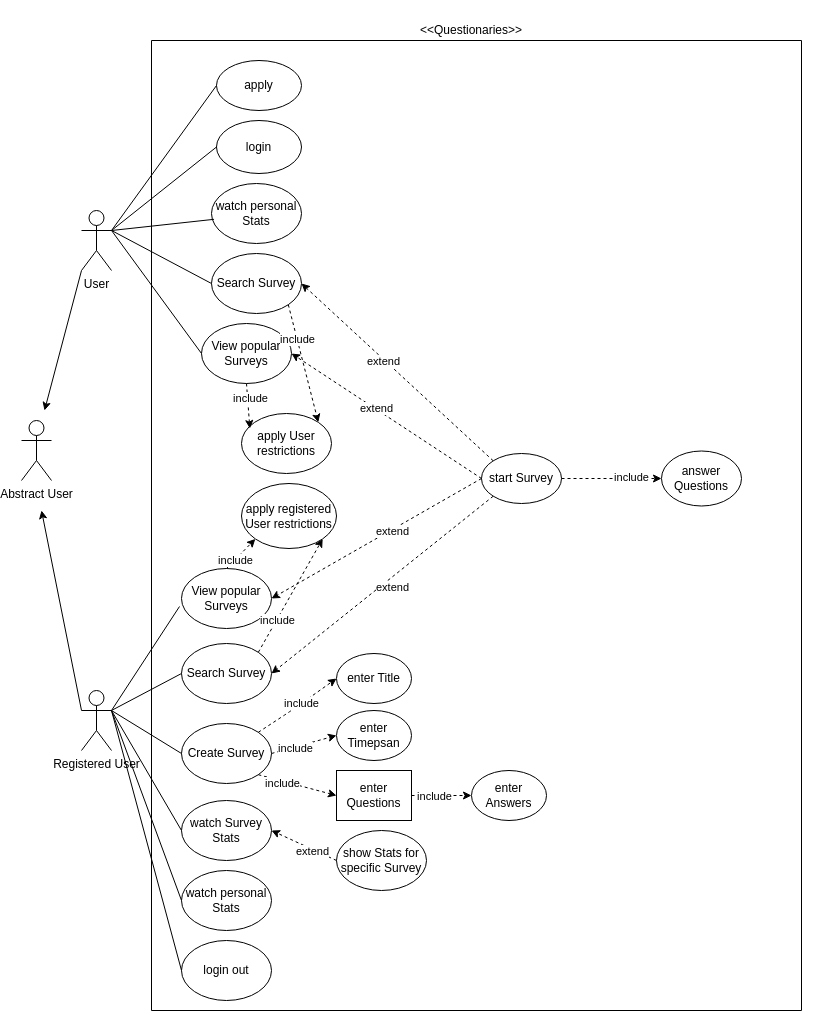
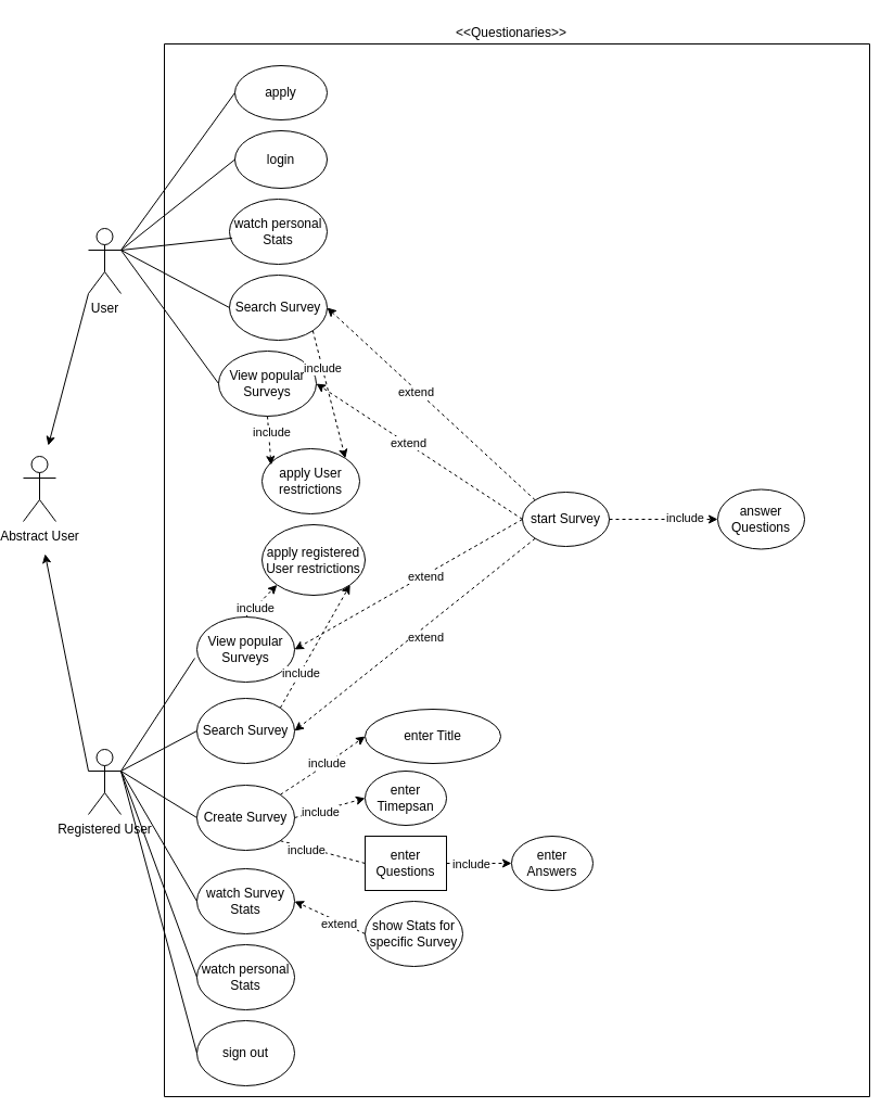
  <mxCell id="0" />
  <mxCell id="1" parent="0" />
  <mxCell id="2" value="User&lt;br&gt;" style="shape=umlActor;verticalLabelPosition=bottom;verticalAlign=top;html=1;outlineConnect=0;" parent="1" vertex="1"><mxGeometry x="80" y="210" width="30" height="60" as="geometry" /></mxCell>
  <mxCell id="3" value="Registered User" style="shape=umlActor;verticalLabelPosition=bottom;verticalAlign=top;html=1;outlineConnect=0;" parent="1" vertex="1"><mxGeometry x="80" y="690" width="30" height="60" as="geometry" /></mxCell>
  <mxCell id="4" value="" style="swimlane;startSize=0;" parent="1" vertex="1"><mxGeometry x="150" y="40" width="650" height="970" as="geometry" /></mxCell>
  <mxCell id="5" value="View popular Surveys" style="ellipse;whiteSpace=wrap;html=1;" parent="4" vertex="1"><mxGeometry x="50" y="283" width="90" height="60" as="geometry" /></mxCell>
  <mxCell id="6" value="Search Survey" style="ellipse;whiteSpace=wrap;html=1;" parent="4" vertex="1"><mxGeometry x="60" y="213" width="90" height="60" as="geometry" /></mxCell>
  <mxCell id="7" value="View popular Surveys" style="ellipse;whiteSpace=wrap;html=1;" parent="4" vertex="1"><mxGeometry x="30" y="528" width="90" height="60" as="geometry" /></mxCell>
  <mxCell id="8" value="Search Survey" style="ellipse;whiteSpace=wrap;html=1;" parent="4" vertex="1"><mxGeometry x="30" y="603" width="90" height="60" as="geometry" /></mxCell>
  <mxCell id="9" value="Create Survey" style="ellipse;whiteSpace=wrap;html=1;" parent="4" vertex="1"><mxGeometry x="30" y="683" width="90" height="60" as="geometry" /></mxCell>
  <mxCell id="10" value="watch personal Stats" style="ellipse;whiteSpace=wrap;html=1;" parent="4" vertex="1"><mxGeometry x="30" y="830" width="90" height="60" as="geometry" /></mxCell>
  <mxCell id="11" value="watch Survey Stats" style="ellipse;whiteSpace=wrap;html=1;" parent="4" vertex="1"><mxGeometry x="30" y="760" width="90" height="60" as="geometry" /></mxCell>
  <mxCell id="12" value="watch personal Stats" style="ellipse;whiteSpace=wrap;html=1;" parent="4" vertex="1"><mxGeometry x="60" y="143" width="90" height="60" as="geometry" /></mxCell>
  <mxCell id="13" value="start Survey" style="ellipse;whiteSpace=wrap;html=1;" parent="4" vertex="1"><mxGeometry x="330" y="413" width="80" height="50" as="geometry" /></mxCell>
  <mxCell id="14" value="" style="endArrow=classic;html=1;dashed=1;exitX=0;exitY=0.5;exitDx=0;exitDy=0;entryX=1;entryY=0.5;entryDx=0;entryDy=0;" parent="4" source="13" target="7" edge="1"><mxGeometry width="50" height="50" relative="1" as="geometry"><mxPoint x="230" y="533" as="sourcePoint" /><mxPoint x="280" y="483" as="targetPoint" /></mxGeometry></mxCell>
  <mxCell id="15" value="extend" style="edgeLabel;html=1;align=center;verticalAlign=middle;resizable=0;points=[];" parent="14" vertex="1" connectable="0"><mxGeometry x="-0.14" y="1" relative="1" as="geometry"><mxPoint as="offset" /></mxGeometry></mxCell>
  <mxCell id="16" value="" style="endArrow=classic;html=1;dashed=1;exitX=0;exitY=1;exitDx=0;exitDy=0;entryX=1;entryY=0.5;entryDx=0;entryDy=0;" parent="4" source="13" target="8" edge="1"><mxGeometry width="50" height="50" relative="1" as="geometry"><mxPoint x="340" y="448" as="sourcePoint" /><mxPoint x="130" y="513" as="targetPoint" /></mxGeometry></mxCell>
  <mxCell id="17" value="extend" style="edgeLabel;html=1;align=center;verticalAlign=middle;resizable=0;points=[];" parent="16" vertex="1" connectable="0"><mxGeometry x="0.127" y="5" relative="1" as="geometry"><mxPoint x="21" y="-13" as="offset" /></mxGeometry></mxCell>
  <mxCell id="18" value="" style="endArrow=classic;html=1;dashed=1;exitX=0;exitY=0.5;exitDx=0;exitDy=0;entryX=1;entryY=0.5;entryDx=0;entryDy=0;" parent="4" source="13" target="5" edge="1"><mxGeometry width="50" height="50" relative="1" as="geometry"><mxPoint x="350" y="458" as="sourcePoint" /><mxPoint x="140" y="523" as="targetPoint" /></mxGeometry></mxCell>
  <mxCell id="19" value="extend" style="edgeLabel;html=1;align=center;verticalAlign=middle;resizable=0;points=[];" parent="18" vertex="1" connectable="0"><mxGeometry x="0.125" relative="1" as="geometry"><mxPoint x="1" as="offset" /></mxGeometry></mxCell>
  <mxCell id="20" value="" style="endArrow=classic;html=1;dashed=1;exitX=0;exitY=0;exitDx=0;exitDy=0;entryX=1;entryY=0.5;entryDx=0;entryDy=0;" parent="4" source="13" target="6" edge="1"><mxGeometry width="50" height="50" relative="1" as="geometry"><mxPoint x="360" y="468" as="sourcePoint" /><mxPoint x="150" y="533" as="targetPoint" /></mxGeometry></mxCell>
  <mxCell id="21" value="extend" style="edgeLabel;html=1;align=center;verticalAlign=middle;resizable=0;points=[];" parent="20" vertex="1" connectable="0"><mxGeometry x="0.138" y="1" relative="1" as="geometry"><mxPoint y="1" as="offset" /></mxGeometry></mxCell>
  <mxCell id="22" value="answer Questions" style="ellipse;whiteSpace=wrap;html=1;" parent="4" vertex="1"><mxGeometry x="510" y="410.5" width="80" height="55" as="geometry" /></mxCell>
  <mxCell id="23" value="" style="endArrow=classic;html=1;dashed=1;exitX=1;exitY=0.5;exitDx=0;exitDy=0;entryX=0;entryY=0.5;entryDx=0;entryDy=0;" parent="4" source="13" target="22" edge="1"><mxGeometry width="50" height="50" relative="1" as="geometry"><mxPoint x="230" y="533" as="sourcePoint" /><mxPoint x="280" y="483" as="targetPoint" /></mxGeometry></mxCell>
  <mxCell id="24" value="include" style="edgeLabel;html=1;align=center;verticalAlign=middle;resizable=0;points=[];" parent="23" vertex="1" connectable="0"><mxGeometry x="0.371" y="2" relative="1" as="geometry"><mxPoint as="offset" /></mxGeometry></mxCell>
  <mxCell id="25" value="apply User restrictions" style="ellipse;whiteSpace=wrap;html=1;" parent="4" vertex="1"><mxGeometry x="90" y="373" width="90" height="60" as="geometry" /></mxCell>
  <mxCell id="26" value="apply registered User restrictions" style="ellipse;whiteSpace=wrap;html=1;" parent="4" vertex="1"><mxGeometry x="90" y="443" width="95" height="65" as="geometry" /></mxCell>
  <mxCell id="27" value="" style="endArrow=classic;html=1;dashed=1;exitX=0.5;exitY=0;exitDx=0;exitDy=0;entryX=0;entryY=1;entryDx=0;entryDy=0;" parent="4" source="7" target="26" edge="1"><mxGeometry width="50" height="50" relative="1" as="geometry"><mxPoint x="230" y="433" as="sourcePoint" /><mxPoint x="280" y="383" as="targetPoint" /></mxGeometry></mxCell>
  <mxCell id="28" value="include" style="edgeLabel;html=1;align=center;verticalAlign=middle;resizable=0;points=[];" parent="27" vertex="1" connectable="0"><mxGeometry x="-0.43" relative="1" as="geometry"><mxPoint as="offset" /></mxGeometry></mxCell>
  <mxCell id="29" value="" style="endArrow=classic;html=1;dashed=1;exitX=0.5;exitY=1;exitDx=0;exitDy=0;entryX=0.093;entryY=0.25;entryDx=0;entryDy=0;entryPerimeter=0;" parent="4" source="5" target="25" edge="1"><mxGeometry width="50" height="50" relative="1" as="geometry"><mxPoint x="230" y="433" as="sourcePoint" /><mxPoint x="280" y="383" as="targetPoint" /></mxGeometry></mxCell>
  <mxCell id="30" value="include" style="edgeLabel;html=1;align=center;verticalAlign=middle;resizable=0;points=[];" parent="29" vertex="1" connectable="0"><mxGeometry x="-0.333" y="2" relative="1" as="geometry"><mxPoint as="offset" /></mxGeometry></mxCell>
  <mxCell id="31" value="" style="endArrow=classic;html=1;dashed=1;exitX=1;exitY=0;exitDx=0;exitDy=0;entryX=1;entryY=1;entryDx=0;entryDy=0;" parent="4" source="8" target="26" edge="1"><mxGeometry width="50" height="50" relative="1" as="geometry"><mxPoint x="85" y="538" as="sourcePoint" /><mxPoint x="96.96" y="494.015" as="targetPoint" /></mxGeometry></mxCell>
  <mxCell id="32" value="include" style="edgeLabel;html=1;align=center;verticalAlign=middle;resizable=0;points=[];" parent="31" vertex="1" connectable="0"><mxGeometry x="-0.43" relative="1" as="geometry"><mxPoint as="offset" /></mxGeometry></mxCell>
  <mxCell id="33" value="" style="endArrow=classic;html=1;dashed=1;exitX=1;exitY=1;exitDx=0;exitDy=0;entryX=1;entryY=0;entryDx=0;entryDy=0;" parent="4" source="6" target="25" edge="1"><mxGeometry width="50" height="50" relative="1" as="geometry"><mxPoint x="95" y="548" as="sourcePoint" /><mxPoint x="106.96" y="504.015" as="targetPoint" /></mxGeometry></mxCell>
  <mxCell id="34" value="include" style="edgeLabel;html=1;align=center;verticalAlign=middle;resizable=0;points=[];" parent="33" vertex="1" connectable="0"><mxGeometry x="-0.43" relative="1" as="geometry"><mxPoint as="offset" /></mxGeometry></mxCell>
  <mxCell id="35" value="login" style="ellipse;whiteSpace=wrap;html=1;" parent="4" vertex="1"><mxGeometry x="65" y="80" width="85" height="53" as="geometry" /></mxCell>
  <mxCell id="36" value="apply" style="ellipse;whiteSpace=wrap;html=1;" parent="4" vertex="1"><mxGeometry x="65" y="20" width="85" height="50" as="geometry" /></mxCell>
  <mxCell id="37" value="enter Questions" style="whiteSpace=wrap;html=1;rounded=0;" parent="4" vertex="1"><mxGeometry x="185" y="730" width="75" height="50" as="geometry" /></mxCell>
  <mxCell id="38" value="enter Timepsan" style="ellipse;whiteSpace=wrap;html=1;" parent="4" vertex="1"><mxGeometry x="185" y="670" width="75" height="50" as="geometry" /></mxCell>
- <mxCell id="39" value="enter Title" style="ellipse;whiteSpace=wrap;html=1;" parent="4" vertex="1"><mxGeometry x="185" y="613" width="75" height="50" as="geometry" /></mxCell>
+ <mxCell id="39" value="enter Title" style="ellipse;whiteSpace=wrap;html=1;" parent="4" vertex="1"><mxGeometry x="185" y="613" width="125" height="50" as="geometry" /></mxCell>
  <mxCell id="40" value="" style="endArrow=classic;html=1;dashed=1;exitX=1;exitY=0;exitDx=0;exitDy=0;entryX=0;entryY=0.5;entryDx=0;entryDy=0;" parent="4" source="9" target="39" edge="1"><mxGeometry width="50" height="50" relative="1" as="geometry"><mxPoint x="50" y="590" as="sourcePoint" /><mxPoint x="100" y="540" as="targetPoint" /><Array as="points"><mxPoint x="140" y="670" /></Array></mxGeometry></mxCell>
  <mxCell id="41" value="include" style="edgeLabel;html=1;align=center;verticalAlign=middle;resizable=0;points=[];" parent="40" vertex="1" connectable="0"><mxGeometry x="0.104" y="1" relative="1" as="geometry"><mxPoint as="offset" /></mxGeometry></mxCell>
  <mxCell id="42" value="" style="endArrow=classic;html=1;dashed=1;exitX=1;exitY=0.5;exitDx=0;exitDy=0;entryX=0;entryY=0.5;entryDx=0;entryDy=0;" parent="4" source="9" target="38" edge="1"><mxGeometry width="50" height="50" relative="1" as="geometry"><mxPoint x="116.82" y="701.787" as="sourcePoint" /><mxPoint x="195" y="648" as="targetPoint" /></mxGeometry></mxCell>
  <mxCell id="43" value="include" style="edgeLabel;html=1;align=center;verticalAlign=middle;resizable=0;points=[];" parent="42" vertex="1" connectable="0"><mxGeometry x="-0.294" y="-1" relative="1" as="geometry"><mxPoint as="offset" /></mxGeometry></mxCell>
- <mxCell id="44" value="" style="endArrow=classic;html=1;dashed=1;exitX=1;exitY=1;exitDx=0;exitDy=0;entryX=0;entryY=0.5;entryDx=0;entryDy=0;" parent="4" source="9" target="37" edge="1"><mxGeometry width="50" height="50" relative="1" as="geometry"><mxPoint x="126.82" y="711.787" as="sourcePoint" /><mxPoint x="205" y="658" as="targetPoint" /></mxGeometry></mxCell>
+ <mxCell id="44" value="" style="endArrow=none;html=1;dashed=1;exitX=1;exitY=1;exitDx=0;exitDy=0;entryX=0;entryY=0.5;entryDx=0;entryDy=0;" parent="4" source="9" target="37" edge="1"><mxGeometry width="50" height="50" relative="1" as="geometry"><mxPoint x="126.82" y="711.787" as="sourcePoint" /><mxPoint x="205" y="658" as="targetPoint" /></mxGeometry></mxCell>
  <mxCell id="45" value="include" style="edgeLabel;html=1;align=center;verticalAlign=middle;resizable=0;points=[];" parent="44" vertex="1" connectable="0"><mxGeometry x="-0.39" y="-3" relative="1" as="geometry"><mxPoint y="-1" as="offset" /></mxGeometry></mxCell>
  <mxCell id="46" value="enter Answers" style="ellipse;whiteSpace=wrap;html=1;" parent="4" vertex="1"><mxGeometry x="320" y="730" width="75" height="50" as="geometry" /></mxCell>
  <mxCell id="47" value="" style="endArrow=classic;html=1;dashed=1;exitX=1;exitY=0.5;exitDx=0;exitDy=0;entryX=0;entryY=0.5;entryDx=0;entryDy=0;" parent="4" source="37" target="46" edge="1"><mxGeometry width="50" height="50" relative="1" as="geometry"><mxPoint x="136.82" y="721.787" as="sourcePoint" /><mxPoint x="215" y="668" as="targetPoint" /></mxGeometry></mxCell>
  <mxCell id="48" value="include" style="edgeLabel;html=1;align=center;verticalAlign=middle;resizable=0;points=[];" parent="47" vertex="1" connectable="0"><mxGeometry x="-0.278" relative="1" as="geometry"><mxPoint as="offset" /></mxGeometry></mxCell>
  <mxCell id="49" value="show Stats for specific Survey" style="ellipse;whiteSpace=wrap;html=1;" parent="4" vertex="1"><mxGeometry x="185" y="790" width="90" height="60" as="geometry" /></mxCell>
  <mxCell id="50" value="" style="endArrow=classic;html=1;dashed=1;exitX=0;exitY=0.5;exitDx=0;exitDy=0;entryX=1;entryY=0.5;entryDx=0;entryDy=0;" parent="4" source="49" target="11" edge="1"><mxGeometry width="50" height="50" relative="1" as="geometry"><mxPoint x="146.82" y="731.787" as="sourcePoint" /><mxPoint x="225" y="678" as="targetPoint" /></mxGeometry></mxCell>
  <mxCell id="51" value="extend" style="edgeLabel;html=1;align=center;verticalAlign=middle;resizable=0;points=[];" parent="50" vertex="1" connectable="0"><mxGeometry x="-0.267" y="1" relative="1" as="geometry"><mxPoint as="offset" /></mxGeometry></mxCell>
- <mxCell id="52" value="login out" style="ellipse;whiteSpace=wrap;html=1;" vertex="1" parent="4"><mxGeometry x="30" y="900" width="90" height="60" as="geometry" /></mxCell>
+ <mxCell id="52" value="sign out" style="ellipse;whiteSpace=wrap;html=1;" vertex="1" parent="4"><mxGeometry x="30" y="900" width="90" height="60" as="geometry" /></mxCell>
  <mxCell id="53" value="&amp;lt;&amp;lt;Questionaries&amp;gt;&amp;gt;" style="text;html=1;strokeColor=none;fillColor=none;align=center;verticalAlign=middle;whiteSpace=wrap;rounded=0;" parent="1" vertex="1"><mxGeometry x="450" y="20" width="40" height="20" as="geometry" /></mxCell>
  <mxCell id="54" value="Abstract User" style="shape=umlActor;verticalLabelPosition=bottom;verticalAlign=top;html=1;outlineConnect=0;" parent="1" vertex="1"><mxGeometry x="20" y="420" width="30" height="60" as="geometry" /></mxCell>
  <mxCell id="55" value="" style="endArrow=classic;html=1;exitX=0;exitY=1;exitDx=0;exitDy=0;exitPerimeter=0;" parent="1" source="2" edge="1"><mxGeometry width="50" height="50" relative="1" as="geometry"><mxPoint x="90" y="150" as="sourcePoint" /><mxPoint x="43" y="410" as="targetPoint" /></mxGeometry></mxCell>
  <mxCell id="56" value="" style="endArrow=classic;html=1;exitX=0;exitY=0.333;exitDx=0;exitDy=0;exitPerimeter=0;" parent="1" source="3" edge="1"><mxGeometry width="50" height="50" relative="1" as="geometry"><mxPoint x="380" y="320" as="sourcePoint" /><mxPoint x="40" y="510" as="targetPoint" /></mxGeometry></mxCell>
  <mxCell id="57" value="" style="endArrow=none;html=1;exitX=1;exitY=0.333;exitDx=0;exitDy=0;exitPerimeter=0;" parent="1" source="3" edge="1"><mxGeometry width="50" height="50" relative="1" as="geometry"><mxPoint x="200" y="630" as="sourcePoint" /><mxPoint x="178" y="606" as="targetPoint" /></mxGeometry></mxCell>
  <mxCell id="58" value="" style="endArrow=none;html=1;exitX=1;exitY=0.333;exitDx=0;exitDy=0;exitPerimeter=0;entryX=0;entryY=0.5;entryDx=0;entryDy=0;" parent="1" source="3" target="8" edge="1"><mxGeometry width="50" height="50" relative="1" as="geometry"><mxPoint x="120" y="720" as="sourcePoint" /><mxPoint x="188.29" y="616.34" as="targetPoint" /></mxGeometry></mxCell>
  <mxCell id="59" value="" style="endArrow=none;html=1;entryX=0;entryY=0.5;entryDx=0;entryDy=0;" parent="1" target="9" edge="1"><mxGeometry width="50" height="50" relative="1" as="geometry"><mxPoint x="110" y="710" as="sourcePoint" /><mxPoint x="198.29" y="626.34" as="targetPoint" /></mxGeometry></mxCell>
  <mxCell id="60" value="" style="endArrow=none;html=1;entryX=0;entryY=0.5;entryDx=0;entryDy=0;" parent="1" target="11" edge="1"><mxGeometry width="50" height="50" relative="1" as="geometry"><mxPoint x="110" y="710" as="sourcePoint" /><mxPoint x="208.29" y="636.34" as="targetPoint" /></mxGeometry></mxCell>
  <mxCell id="61" value="" style="endArrow=none;html=1;entryX=0;entryY=0.5;entryDx=0;entryDy=0;" parent="1" target="10" edge="1"><mxGeometry width="50" height="50" relative="1" as="geometry"><mxPoint x="110" y="710" as="sourcePoint" /><mxPoint x="218.29" y="646.34" as="targetPoint" /></mxGeometry></mxCell>
  <mxCell id="62" value="" style="endArrow=none;html=1;exitX=0;exitY=0.5;exitDx=0;exitDy=0;entryX=1;entryY=0.333;entryDx=0;entryDy=0;entryPerimeter=0;" parent="1" source="5" target="2" edge="1"><mxGeometry width="50" height="50" relative="1" as="geometry"><mxPoint x="160" y="760" as="sourcePoint" /><mxPoint x="228.29" y="656.34" as="targetPoint" /></mxGeometry></mxCell>
  <mxCell id="63" value="" style="endArrow=none;html=1;exitX=0;exitY=0.5;exitDx=0;exitDy=0;entryX=1;entryY=0.333;entryDx=0;entryDy=0;entryPerimeter=0;" parent="1" source="6" target="2" edge="1"><mxGeometry width="50" height="50" relative="1" as="geometry"><mxPoint x="210" y="363" as="sourcePoint" /><mxPoint x="120" y="240" as="targetPoint" /></mxGeometry></mxCell>
  <mxCell id="64" value="" style="endArrow=none;html=1;exitX=0.028;exitY=0.597;exitDx=0;exitDy=0;exitPerimeter=0;" parent="1" source="12" edge="1"><mxGeometry width="50" height="50" relative="1" as="geometry"><mxPoint x="220" y="293" as="sourcePoint" /><mxPoint x="110" y="230" as="targetPoint" /></mxGeometry></mxCell>
  <mxCell id="65" value="" style="endArrow=none;html=1;exitX=0;exitY=0.5;exitDx=0;exitDy=0;" parent="1" source="35" edge="1"><mxGeometry width="50" height="50" relative="1" as="geometry"><mxPoint x="222.52" y="228.82" as="sourcePoint" /><mxPoint x="110" y="230" as="targetPoint" /></mxGeometry></mxCell>
  <mxCell id="66" value="" style="endArrow=none;html=1;exitX=0;exitY=0.5;exitDx=0;exitDy=0;" parent="1" source="36" edge="1"><mxGeometry width="50" height="50" relative="1" as="geometry"><mxPoint x="232.52" y="238.82" as="sourcePoint" /><mxPoint x="110" y="230" as="targetPoint" /></mxGeometry></mxCell>
  <mxCell id="67" value="" style="endArrow=none;html=1;entryX=0;entryY=0.5;entryDx=0;entryDy=0;" edge="1" parent="1" target="52"><mxGeometry width="50" height="50" relative="1" as="geometry"><mxPoint x="110" y="710" as="sourcePoint" /><mxPoint x="430" y="660" as="targetPoint" /></mxGeometry></mxCell>
